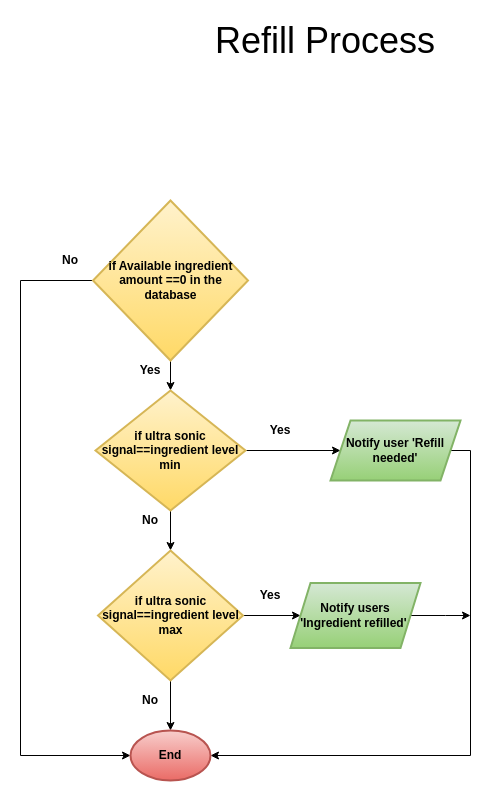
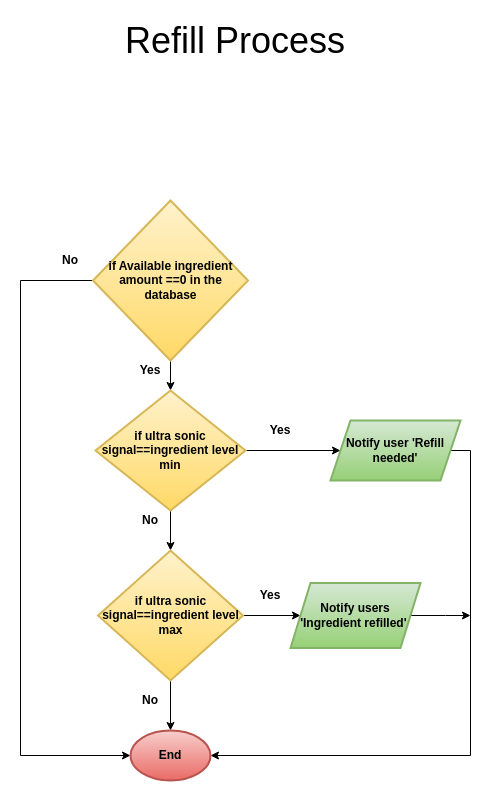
  <mxCell id="0" />
  <mxCell id="1" parent="0" />
  <mxCell id="2" value="" style="edgeStyle=orthogonalEdgeStyle;rounded=0;orthogonalLoop=1;jettySize=auto;html=1;fontStyle=1" edge="1" parent="1" source="4" target="7"><mxGeometry relative="1" as="geometry" /></mxCell>
  <mxCell id="3" value="" style="edgeStyle=orthogonalEdgeStyle;rounded=0;orthogonalLoop=1;jettySize=auto;html=1;entryX=0;entryY=0.5;entryDx=0;entryDy=0;entryPerimeter=0;fontStyle=1" edge="1" parent="1" source="4" target="15"><mxGeometry relative="1" as="geometry"><mxPoint x="-20" y="275" as="targetPoint" /><Array as="points"><mxPoint x="20" y="280" /><mxPoint x="20" y="755" /></Array></mxGeometry></mxCell>
  <mxCell id="4" value="if Available ingredient amount ==0 in the database" style="strokeWidth=2;html=1;shape=mxgraph.flowchart.decision;whiteSpace=wrap;fontStyle=1;gradientColor=#ffd966;fillColor=#fff2cc;strokeColor=#d6b656;" vertex="1" parent="1"><mxGeometry x="92.5" y="200" width="155" height="160" as="geometry" /></mxCell>
  <mxCell id="5" value="" style="edgeStyle=orthogonalEdgeStyle;rounded=0;orthogonalLoop=1;jettySize=auto;html=1;fontStyle=1" edge="1" parent="1" source="7" target="10"><mxGeometry relative="1" as="geometry" /></mxCell>
  <mxCell id="6" value="" style="edgeStyle=orthogonalEdgeStyle;rounded=0;orthogonalLoop=1;jettySize=auto;html=1;fontStyle=1" edge="1" parent="1" source="7" target="12"><mxGeometry relative="1" as="geometry" /></mxCell>
  <mxCell id="7" value="if ultra sonic signal==ingredient level min" style="rhombus;whiteSpace=wrap;html=1;strokeWidth=2;fontStyle=1;gradientColor=#ffd966;fillColor=#fff2cc;strokeColor=#d6b656;" vertex="1" parent="1"><mxGeometry x="95" y="390" width="150" height="120" as="geometry" /></mxCell>
  <mxCell id="8" value="" style="edgeStyle=orthogonalEdgeStyle;rounded=0;orthogonalLoop=1;jettySize=auto;html=1;fontStyle=1" edge="1" parent="1" source="10" target="14"><mxGeometry relative="1" as="geometry" /></mxCell>
  <mxCell id="9" value="" style="edgeStyle=orthogonalEdgeStyle;rounded=0;orthogonalLoop=1;jettySize=auto;html=1;fontStyle=1" edge="1" parent="1" source="10" target="15"><mxGeometry relative="1" as="geometry" /></mxCell>
  <mxCell id="10" value="&lt;span&gt;if ultra sonic signal==ingredient level max&lt;/span&gt;" style="rhombus;whiteSpace=wrap;html=1;strokeWidth=2;fontStyle=1;gradientColor=#ffd966;fillColor=#fff2cc;strokeColor=#d6b656;" vertex="1" parent="1"><mxGeometry x="97.5" y="550" width="145" height="130" as="geometry" /></mxCell>
  <mxCell id="11" value="" style="edgeStyle=orthogonalEdgeStyle;rounded=0;orthogonalLoop=1;jettySize=auto;html=1;entryX=1;entryY=0.5;entryDx=0;entryDy=0;entryPerimeter=0;fontStyle=1" edge="1" parent="1" source="12" target="15"><mxGeometry relative="1" as="geometry"><mxPoint x="540" y="450" as="targetPoint" /><Array as="points"><mxPoint x="470" y="450" /><mxPoint x="470" y="755" /></Array></mxGeometry></mxCell>
  <mxCell id="12" value="Notify user 'Refill needed'" style="shape=parallelogram;perimeter=parallelogramPerimeter;whiteSpace=wrap;html=1;fixedSize=1;strokeWidth=2;fontStyle=1;gradientColor=#97d077;fillColor=#d5e8d4;strokeColor=#82b366;" vertex="1" parent="1"><mxGeometry x="330" y="420" width="130" height="60" as="geometry" /></mxCell>
  <mxCell id="13" value="" style="edgeStyle=orthogonalEdgeStyle;rounded=0;orthogonalLoop=1;jettySize=auto;html=1;fontStyle=1" edge="1" parent="1" source="14"><mxGeometry relative="1" as="geometry"><mxPoint x="470" y="615" as="targetPoint" /></mxGeometry></mxCell>
  <mxCell id="14" value="Notify users 'Ingredient refilled'&amp;nbsp;" style="shape=parallelogram;perimeter=parallelogramPerimeter;whiteSpace=wrap;html=1;fixedSize=1;strokeWidth=2;fontStyle=1;gradientColor=#97d077;fillColor=#d5e8d4;strokeColor=#82b366;" vertex="1" parent="1"><mxGeometry x="290" y="582.5" width="130" height="65" as="geometry" /></mxCell>
  <mxCell id="15" value="End" style="strokeWidth=2;html=1;shape=mxgraph.flowchart.start_1;whiteSpace=wrap;fontStyle=1;gradientColor=#ea6b66;fillColor=#f8cecc;strokeColor=#b85450;" vertex="1" parent="1"><mxGeometry x="130" y="730" width="80" height="50" as="geometry" /></mxCell>
  <mxCell id="16" value="Yes" style="text;html=1;align=center;verticalAlign=middle;whiteSpace=wrap;rounded=0;fontStyle=1" vertex="1" parent="1"><mxGeometry x="130" y="360" width="40" height="20" as="geometry" /></mxCell>
  <mxCell id="17" value="Yes" style="text;html=1;align=center;verticalAlign=middle;whiteSpace=wrap;rounded=0;fontStyle=1" vertex="1" parent="1"><mxGeometry x="250" y="585" width="40" height="20" as="geometry" /></mxCell>
  <mxCell id="18" value="Yes" style="text;html=1;align=center;verticalAlign=middle;whiteSpace=wrap;rounded=0;fontStyle=1" vertex="1" parent="1"><mxGeometry x="260" y="420" width="40" height="20" as="geometry" /></mxCell>
  <mxCell id="19" value="No" style="text;html=1;align=center;verticalAlign=middle;whiteSpace=wrap;rounded=0;fontStyle=1" vertex="1" parent="1"><mxGeometry x="130" y="510" width="40" height="20" as="geometry" /></mxCell>
  <mxCell id="20" value="No" style="text;html=1;align=center;verticalAlign=middle;whiteSpace=wrap;rounded=0;fontStyle=1" vertex="1" parent="1"><mxGeometry x="130" y="690" width="40" height="20" as="geometry" /></mxCell>
  <mxCell id="21" value="No" style="text;html=1;align=center;verticalAlign=middle;whiteSpace=wrap;rounded=0;fontStyle=1" vertex="1" parent="1"><mxGeometry x="50" y="250" width="40" height="20" as="geometry" /></mxCell>
- <mxCell id="22" value="&lt;font style=&quot;font-size: 36px&quot;&gt;Refill Process&lt;/font&gt;" style="text;html=1;strokeColor=none;fillColor=none;align=center;verticalAlign=middle;whiteSpace=wrap;rounded=0;" vertex="1" parent="1"><mxGeometry x="210" y="20" width="230" height="40" as="geometry" /></mxCell>
+ <mxCell id="22" value="&lt;font style=&quot;font-size: 36px&quot;&gt;Refill Process&lt;/font&gt;" style="text;html=1;strokeColor=none;fillColor=none;align=center;verticalAlign=middle;whiteSpace=wrap;rounded=0;" vertex="1" parent="1"><mxGeometry x="120" y="20" width="230" height="40" as="geometry" /></mxCell>
